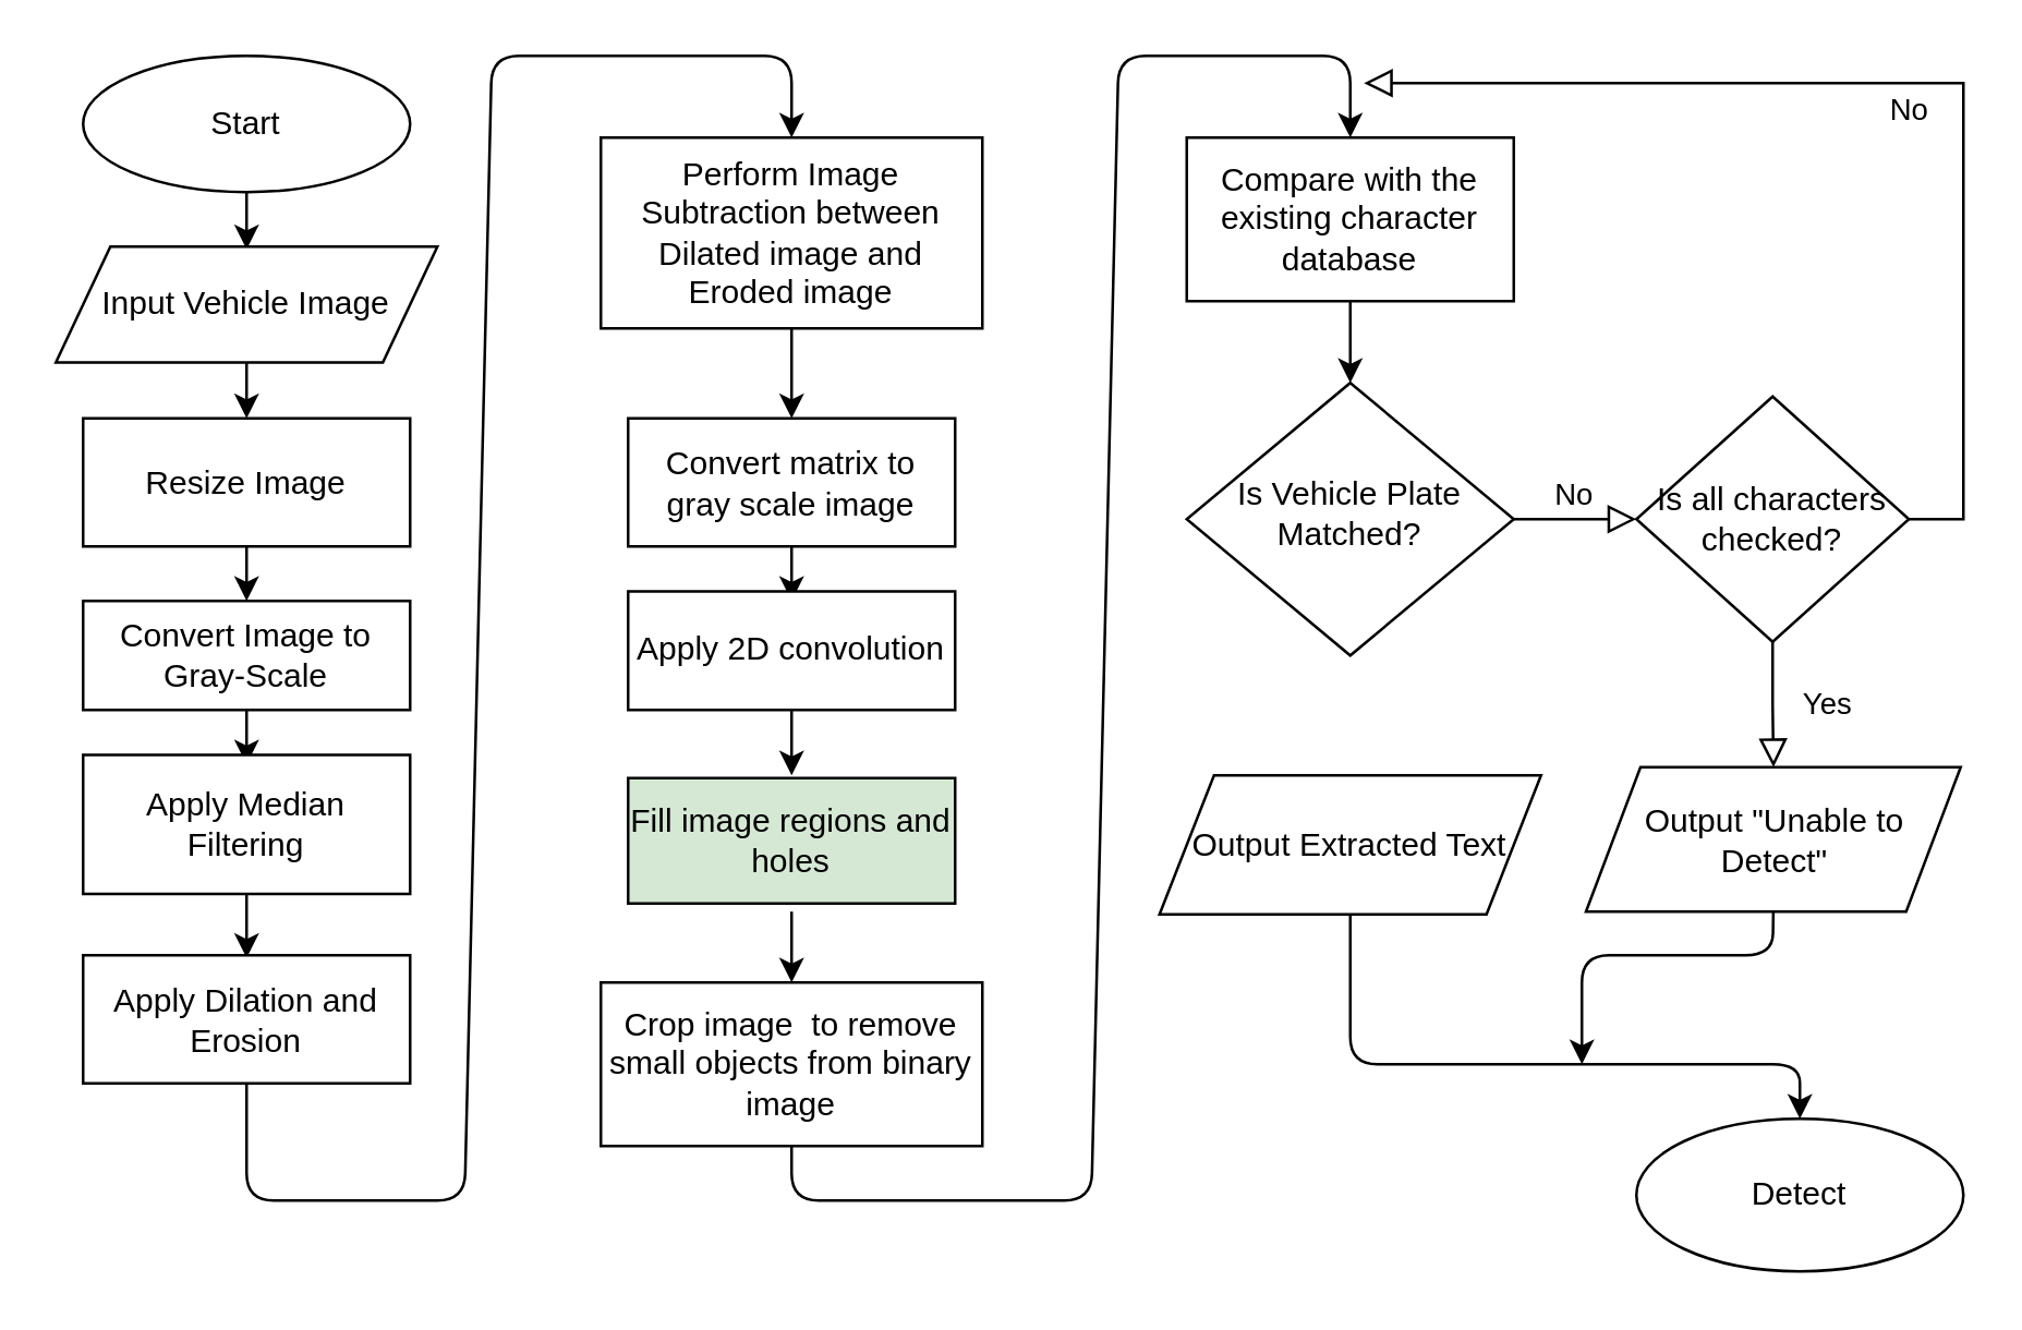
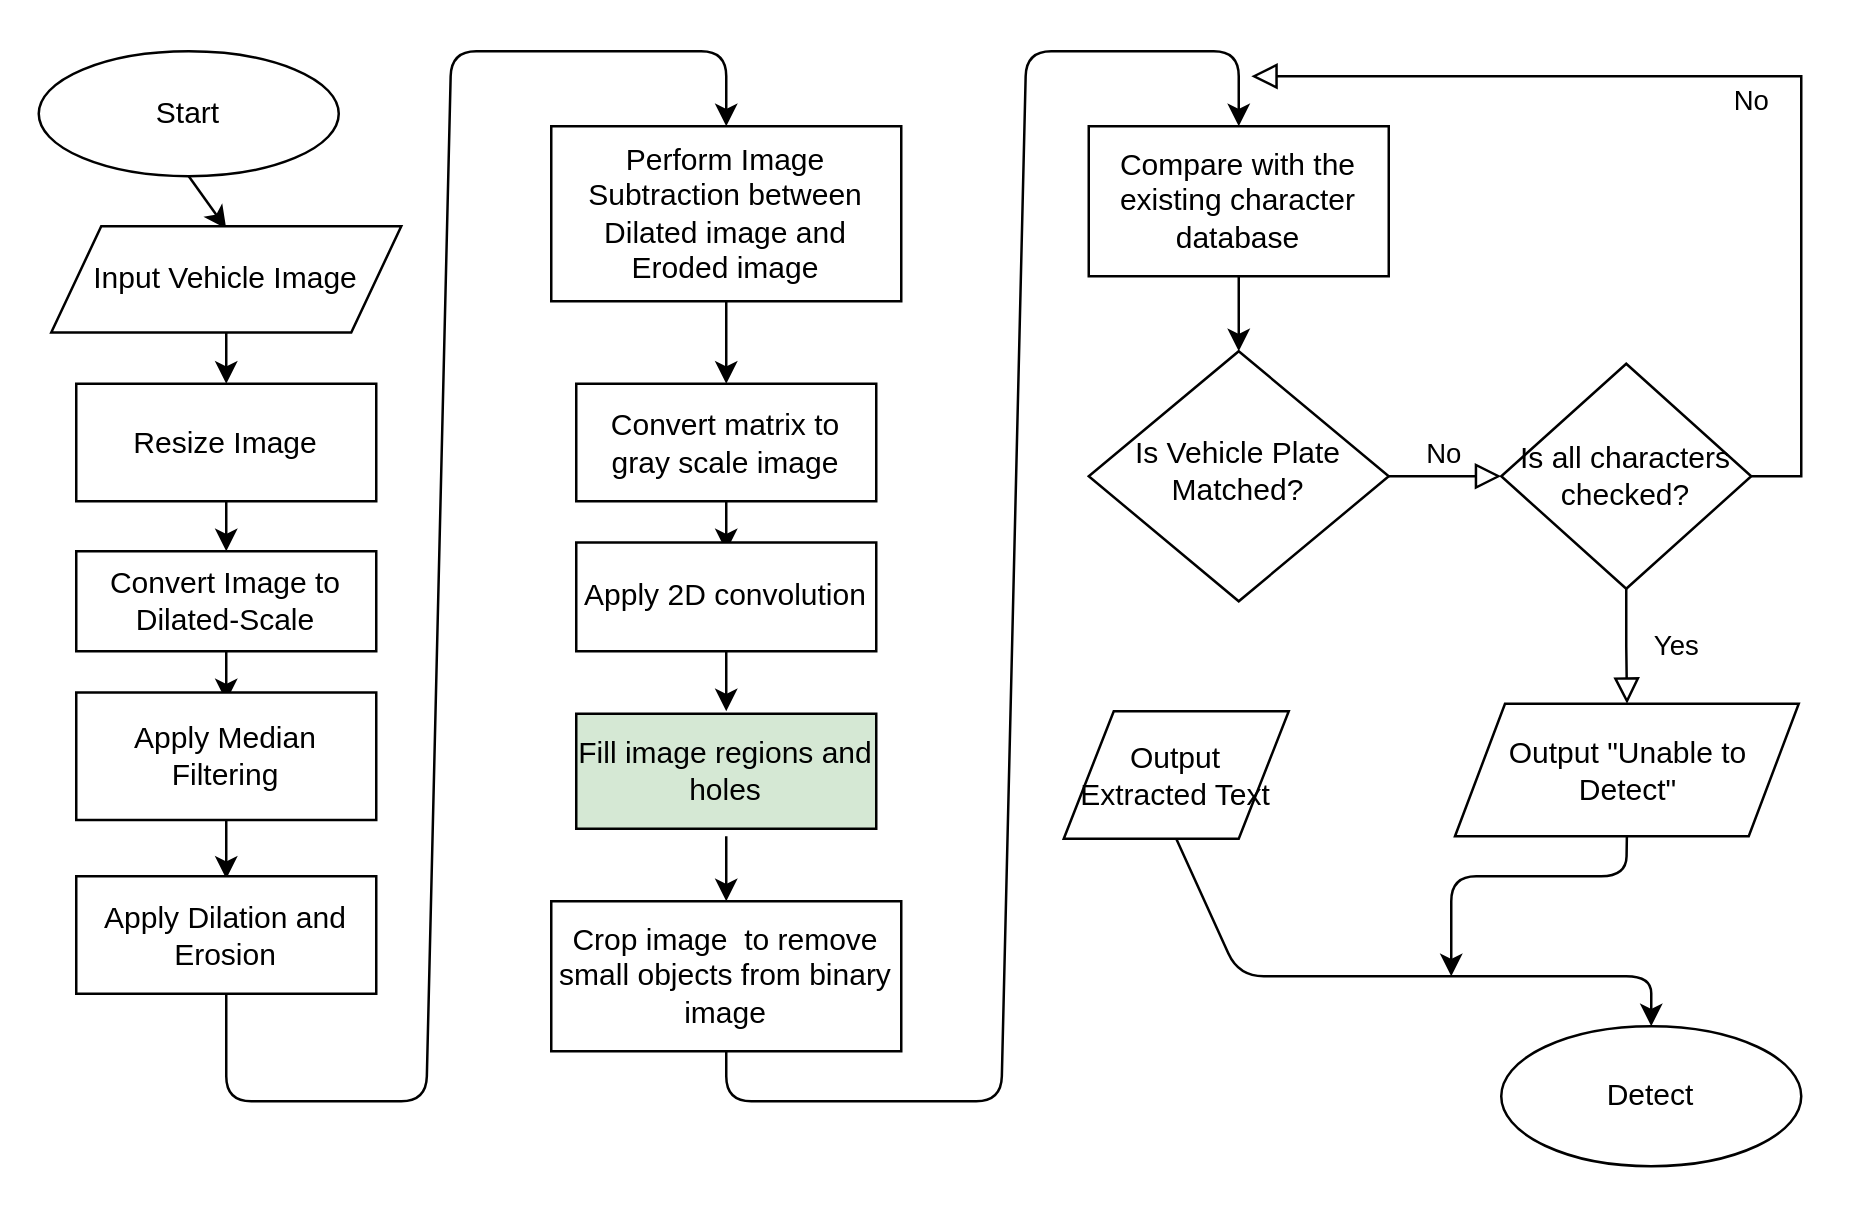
  <mxCell id="0" />
  <mxCell id="1" parent="0" />
  <mxCell id="2" value="No" style="edgeStyle=orthogonalEdgeStyle;rounded=0;html=1;jettySize=auto;orthogonalLoop=1;fontSize=11;endArrow=block;endFill=0;endSize=8;strokeWidth=1;shadow=0;labelBackgroundColor=none;" parent="1" source="3" edge="1"><mxGeometry y="10" relative="1" as="geometry"><mxPoint as="offset" /><mxPoint x="600" y="190" as="targetPoint" /></mxGeometry></mxCell>
  <mxCell id="3" value="Is Vehicle Plate Matched?" style="rhombus;whiteSpace=wrap;html=1;shadow=0;fontFamily=Helvetica;fontSize=12;align=center;strokeWidth=1;spacing=6;spacingTop=-4;" parent="1" vertex="1"><mxGeometry x="435" y="140" width="120" height="100" as="geometry" /></mxCell>
- <mxCell id="4" value="Start" style="ellipse;whiteSpace=wrap;html=1;" vertex="1" parent="1"><mxGeometry x="30" y="20" width="120" height="50" as="geometry" /></mxCell>
+ <mxCell id="4" value="Start" style="ellipse;whiteSpace=wrap;html=1;" vertex="1" parent="1"><mxGeometry x="15" y="20" width="120" height="50" as="geometry" /></mxCell>
  <mxCell id="5" value="Is all characters checked?" style="rhombus;whiteSpace=wrap;html=1;" vertex="1" parent="1"><mxGeometry x="600" y="145" width="100" height="90" as="geometry" /></mxCell>
  <mxCell id="6" value="Yes" style="rounded=0;html=1;jettySize=auto;orthogonalLoop=1;fontSize=11;endArrow=block;endFill=0;endSize=8;strokeWidth=1;shadow=0;labelBackgroundColor=none;edgeStyle=orthogonalEdgeStyle;exitX=0.5;exitY=1;exitDx=0;exitDy=0;startArrow=none;" edge="1" parent="1" source="5" target="20"><mxGeometry y="20" relative="1" as="geometry"><mxPoint as="offset" /><mxPoint x="510" y="250" as="sourcePoint" /><mxPoint x="718" y="263" as="targetPoint" /></mxGeometry></mxCell>
  <mxCell id="7" value="No" style="edgeStyle=orthogonalEdgeStyle;rounded=0;html=1;jettySize=auto;orthogonalLoop=1;fontSize=11;endArrow=block;endFill=0;endSize=8;strokeWidth=1;shadow=0;labelBackgroundColor=none;exitX=1;exitY=0.5;exitDx=0;exitDy=0;" edge="1" parent="1" source="5"><mxGeometry y="10" relative="1" as="geometry"><mxPoint as="offset" /><mxPoint x="570" y="200" as="sourcePoint" /><mxPoint x="500" y="30" as="targetPoint" /><Array as="points"><mxPoint x="720" y="190" /><mxPoint x="720" y="30" /></Array></mxGeometry></mxCell>
  <mxCell id="8" value="" style="endArrow=classic;html=1;exitX=0.5;exitY=1;exitDx=0;exitDy=0;" edge="1" parent="1" source="4"><mxGeometry width="50" height="50" relative="1" as="geometry"><mxPoint x="330" y="190" as="sourcePoint" /><mxPoint x="90" y="91" as="targetPoint" /></mxGeometry></mxCell>
  <mxCell id="9" value="" style="endArrow=classic;html=1;exitX=0.5;exitY=1;exitDx=0;exitDy=0;" edge="1" parent="1"><mxGeometry width="50" height="50" relative="1" as="geometry"><mxPoint x="90" y="131" as="sourcePoint" /><mxPoint x="90" y="153" as="targetPoint" /></mxGeometry></mxCell>
  <mxCell id="10" value="" style="endArrow=classic;html=1;exitX=0.5;exitY=1;exitDx=0;exitDy=0;entryX=0.5;entryY=0;entryDx=0;entryDy=0;" edge="1" parent="1" target="26"><mxGeometry width="50" height="50" relative="1" as="geometry"><mxPoint x="90" y="193" as="sourcePoint" /><mxPoint x="90" y="216" as="targetPoint" /></mxGeometry></mxCell>
  <mxCell id="11" value="" style="endArrow=classic;html=1;exitX=0.5;exitY=1;exitDx=0;exitDy=0;" edge="1" parent="1"><mxGeometry width="50" height="50" relative="1" as="geometry"><mxPoint x="90" y="256" as="sourcePoint" /><mxPoint x="90" y="280" as="targetPoint" /></mxGeometry></mxCell>
  <mxCell id="12" value="" style="endArrow=classic;html=1;exitX=0.5;exitY=1;exitDx=0;exitDy=0;entryX=0.5;entryY=0;entryDx=0;entryDy=0;" edge="1" parent="1"><mxGeometry width="50" height="50" relative="1" as="geometry"><mxPoint x="90" y="324" as="sourcePoint" /><mxPoint x="90" y="351" as="targetPoint" /></mxGeometry></mxCell>
  <mxCell id="13" value="" style="endArrow=classic;html=1;exitX=0.5;exitY=1;exitDx=0;exitDy=0;entryX=0.5;entryY=0;entryDx=0;entryDy=0;" edge="1" parent="1"><mxGeometry width="50" height="50" relative="1" as="geometry"><mxPoint x="90" y="391" as="sourcePoint" /><mxPoint x="290" y="50" as="targetPoint" /><Array as="points"><mxPoint x="90" y="440" /><mxPoint x="170" y="440" /><mxPoint x="180" y="20" /><mxPoint x="290" y="20" /></Array></mxGeometry></mxCell>
  <mxCell id="14" value="" style="endArrow=classic;html=1;exitX=0.5;exitY=1;exitDx=0;exitDy=0;entryX=0.5;entryY=0;entryDx=0;entryDy=0;" edge="1" parent="1"><mxGeometry width="50" height="50" relative="1" as="geometry"><mxPoint x="290" y="120" as="sourcePoint" /><mxPoint x="290" y="153" as="targetPoint" /></mxGeometry></mxCell>
  <mxCell id="15" value="" style="endArrow=classic;html=1;exitX=0.5;exitY=1;exitDx=0;exitDy=0;entryX=0.5;entryY=0;entryDx=0;entryDy=0;" edge="1" parent="1"><mxGeometry width="50" height="50" relative="1" as="geometry"><mxPoint x="290" y="193" as="sourcePoint" /><mxPoint x="290" y="220" as="targetPoint" /></mxGeometry></mxCell>
  <mxCell id="16" value="" style="endArrow=classic;html=1;exitX=0.5;exitY=1;exitDx=0;exitDy=0;entryX=0.5;entryY=0;entryDx=0;entryDy=0;" edge="1" parent="1"><mxGeometry width="50" height="50" relative="1" as="geometry"><mxPoint x="290" y="410" as="sourcePoint" /><mxPoint x="495" y="50" as="targetPoint" /><Array as="points"><mxPoint x="290" y="440" /><mxPoint x="400" y="440" /><mxPoint x="410" y="20" /><mxPoint x="495" y="20" /></Array></mxGeometry></mxCell>
  <mxCell id="17" value="" style="endArrow=classic;html=1;exitX=0.5;exitY=1;exitDx=0;exitDy=0;entryX=0.5;entryY=0;entryDx=0;entryDy=0;" edge="1" parent="1"><mxGeometry width="50" height="50" relative="1" as="geometry"><mxPoint x="290" y="334" as="sourcePoint" /><mxPoint x="290" y="360" as="targetPoint" /></mxGeometry></mxCell>
  <mxCell id="18" value="" style="endArrow=classic;html=1;exitX=0.5;exitY=1;exitDx=0;exitDy=0;entryX=0.5;entryY=0;entryDx=0;entryDy=0;" edge="1" parent="1"><mxGeometry width="50" height="50" relative="1" as="geometry"><mxPoint x="290" y="260" as="sourcePoint" /><mxPoint x="290" y="284" as="targetPoint" /></mxGeometry></mxCell>
  <mxCell id="19" value="" style="endArrow=classic;html=1;exitX=0.5;exitY=1;exitDx=0;exitDy=0;entryX=0.5;entryY=0;entryDx=0;entryDy=0;" edge="1" parent="1" target="3"><mxGeometry width="50" height="50" relative="1" as="geometry"><mxPoint x="495" y="110" as="sourcePoint" /><mxPoint x="300" y="370" as="targetPoint" /></mxGeometry></mxCell>
  <mxCell id="20" value="Output &quot;Unable to Detect&quot;" style="shape=parallelogram;perimeter=parallelogramPerimeter;whiteSpace=wrap;html=1;fixedSize=1;" vertex="1" parent="1"><mxGeometry x="581.5" y="281" width="137.5" height="53" as="geometry" /></mxCell>
- <mxCell id="21" value="&lt;span&gt;Output Extracted Text&lt;/span&gt;" style="shape=parallelogram;perimeter=parallelogramPerimeter;whiteSpace=wrap;html=1;fixedSize=1;rounded=0;" vertex="1" parent="1"><mxGeometry x="425" y="284" width="140" height="51" as="geometry" /></mxCell>
+ <mxCell id="21" value="&lt;span&gt;Output Extracted Text&lt;/span&gt;" style="shape=parallelogram;perimeter=parallelogramPerimeter;whiteSpace=wrap;html=1;fixedSize=1;rounded=0;" vertex="1" parent="1"><mxGeometry x="425" y="284" width="90" height="51" as="geometry" /></mxCell>
  <mxCell id="22" value="Detect" style="ellipse;whiteSpace=wrap;html=1;rounded=0;" vertex="1" parent="1"><mxGeometry x="600" y="410" width="120" height="56" as="geometry" /></mxCell>
  <mxCell id="23" value="" style="endArrow=classic;html=1;exitX=0.5;exitY=1;exitDx=0;exitDy=0;entryX=0.5;entryY=0;entryDx=0;entryDy=0;" edge="1" parent="1" source="21" target="22"><mxGeometry width="50" height="50" relative="1" as="geometry"><mxPoint x="330" y="250" as="sourcePoint" /><mxPoint x="380" y="200" as="targetPoint" /><Array as="points"><mxPoint x="495" y="390" /><mxPoint x="660" y="390" /></Array></mxGeometry></mxCell>
  <mxCell id="24" value="" style="endArrow=classic;html=1;exitX=0.5;exitY=1;exitDx=0;exitDy=0;" edge="1" parent="1" source="20"><mxGeometry width="50" height="50" relative="1" as="geometry"><mxPoint x="330" y="250" as="sourcePoint" /><mxPoint x="580" y="390" as="targetPoint" /><Array as="points"><mxPoint x="650" y="350" /><mxPoint x="580" y="350" /></Array></mxGeometry></mxCell>
  <mxCell id="25" value="&lt;span&gt;Apply Median Filtering&lt;/span&gt;" style="rounded=0;whiteSpace=wrap;html=1;" vertex="1" parent="1"><mxGeometry x="30" y="276.5" width="120" height="51" as="geometry" /></mxCell>
- <mxCell id="26" value="&lt;span&gt;Convert Image to Gray-Scale&lt;/span&gt;" style="rounded=0;whiteSpace=wrap;html=1;" vertex="1" parent="1"><mxGeometry x="30" y="220" width="120" height="40" as="geometry" /></mxCell>
+ <mxCell id="26" value="&lt;span&gt;Convert Image to Dilated-Scale&lt;/span&gt;" style="rounded=0;whiteSpace=wrap;html=1;" vertex="1" parent="1"><mxGeometry x="30" y="220" width="120" height="40" as="geometry" /></mxCell>
  <mxCell id="27" value="&lt;span&gt;Resize Image&lt;/span&gt;" style="rounded=0;whiteSpace=wrap;html=1;" vertex="1" parent="1"><mxGeometry x="30" y="153" width="120" height="47" as="geometry" /></mxCell>
  <mxCell id="28" value="&lt;span&gt;Perform Image Subtraction between Dilated image and Eroded image&lt;/span&gt;" style="rounded=0;whiteSpace=wrap;html=1;" vertex="1" parent="1"><mxGeometry x="220" y="50" width="140" height="70" as="geometry" /></mxCell>
  <mxCell id="29" value="&lt;span&gt;Compare with the existing character database&lt;/span&gt;" style="rounded=0;whiteSpace=wrap;html=1;" vertex="1" parent="1"><mxGeometry x="435" y="50" width="120" height="60" as="geometry" /></mxCell>
  <mxCell id="30" value="Convert matrix to gray scale image" style="rounded=0;whiteSpace=wrap;html=1;" vertex="1" parent="1"><mxGeometry x="230" y="153" width="120" height="47" as="geometry" /></mxCell>
  <mxCell id="31" value="Apply Dilation and Erosion" style="rounded=0;whiteSpace=wrap;html=1;" vertex="1" parent="1"><mxGeometry x="30" y="350" width="120" height="47" as="geometry" /></mxCell>
  <mxCell id="32" value="&lt;span&gt;Input Vehicle Image&lt;/span&gt;" style="shape=parallelogram;perimeter=parallelogramPerimeter;whiteSpace=wrap;html=1;fixedSize=1;rounded=0;" vertex="1" parent="1"><mxGeometry x="20" y="90" width="140" height="42.5" as="geometry" /></mxCell>
  <mxCell id="33" value="&lt;span&gt;Crop image&amp;nbsp; to remove small objects from binary image&lt;/span&gt;" style="rounded=0;whiteSpace=wrap;html=1;" vertex="1" parent="1"><mxGeometry x="220" y="360" width="140" height="60" as="geometry" /></mxCell>
  <mxCell id="34" value="&lt;span&gt;Fill image regions and holes&lt;/span&gt;" style="rounded=0;whiteSpace=wrap;html=1;fillColor=#d5e8d4;" vertex="1" parent="1"><mxGeometry x="230" y="285" width="120" height="46" as="geometry" /></mxCell>
  <mxCell id="35" value="&lt;span&gt;Apply 2D convolution&lt;/span&gt;" style="rounded=0;whiteSpace=wrap;html=1;" vertex="1" parent="1"><mxGeometry x="230" y="216.5" width="120" height="43.5" as="geometry" /></mxCell>
